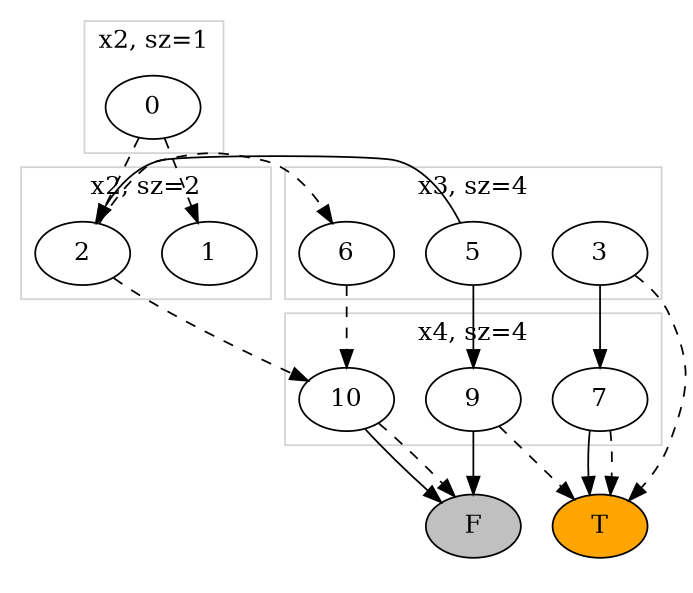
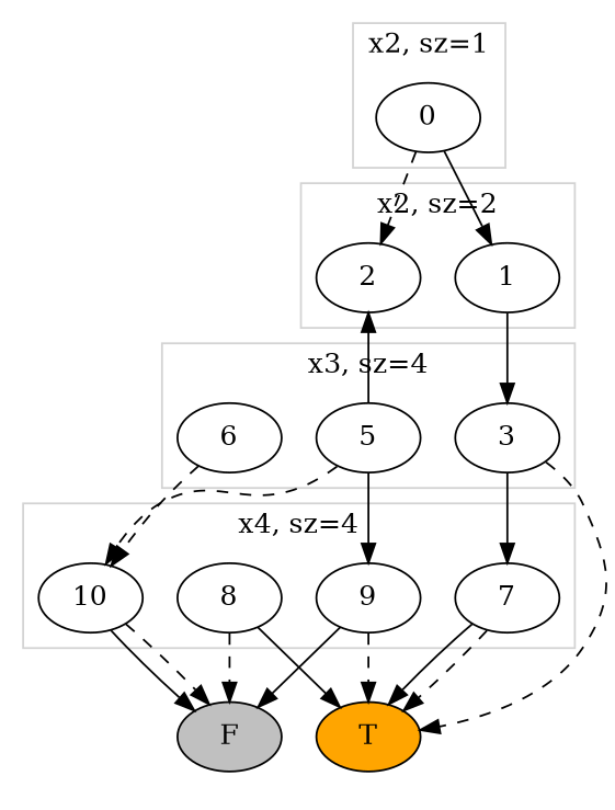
  digraph {
    1
    2
    0
    3
    5
    6
    9
    10
    7
+   8
    n11 [fillcolor=orange label=T style=filled]
    n12 [fillcolor=gray label=F style=filled]
    subgraph cluster_1 {
      color=lightgrey
      label="x2, sz=2"
      1
      2
    }
    subgraph cluster_2 {
      color=lightgrey
      label="x2, sz=1"
      0
    }
    subgraph cluster_3 {
      color=lightgrey
      label="x3, sz=4"
      3
      5
      6
    }
    subgraph cluster_4 {
      color=lightgrey
      label="x4, sz=4"
      9
      10
      7
+     8
    }
    subgraph cluster_5 {
      color=white
      n11
      n12
    }
-   2 -> 6 [style=dashed]
-   0 -> 1 [style=dashed]
+   1 -> 3
+   0 -> 1
    0 -> 2 [style=dashed]
    3 -> 7
    3 -> n11 [style=dashed]
    5 -> 2
    5 -> 9
-   2 -> 10 [style=dashed]
+   5 -> 10 [style=dashed]
    6 -> 10 [style=dashed]
    9 -> n11 [style=dashed]
    9 -> n12
    10 -> n12
    10 -> n12 [style=dashed]
    7 -> n11
    7 -> n11 [style=dashed]
+   8 -> n11
+   8 -> n12 [style=dashed]
  }
